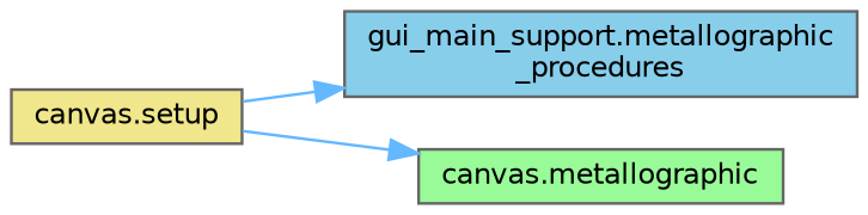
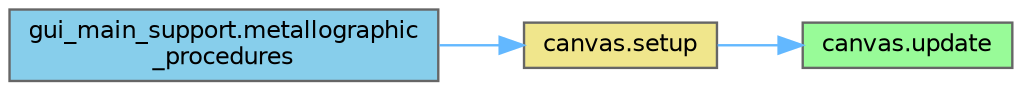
  digraph {
    rankdir=LR
    node [color=grey40 fontname=Helvetica fontsize=10 shape=box style=filled]
    edge [color=steelblue1 fontname=Helvetica fontsize=10 labelfontname=Helvetica labelfontsize=10 style=solid]
    n1 [color=gray40 fillcolor=skyblue fontcolor=black height=0.2 label="gui_main_support.metallographic\l_procedures" width=0.4]
    n2 [fillcolor=khaki height=0.2 label="canvas.setup" width=0.4]
-   n3 [fillcolor=palegreen height=0.2 label="canvas.metallographic" width=0.4]
-   n2 -> n1
+   n3 [fillcolor=palegreen height=0.2 label="canvas.update" width=0.4]
+   n1 -> n2
    n2 -> n3
  }
